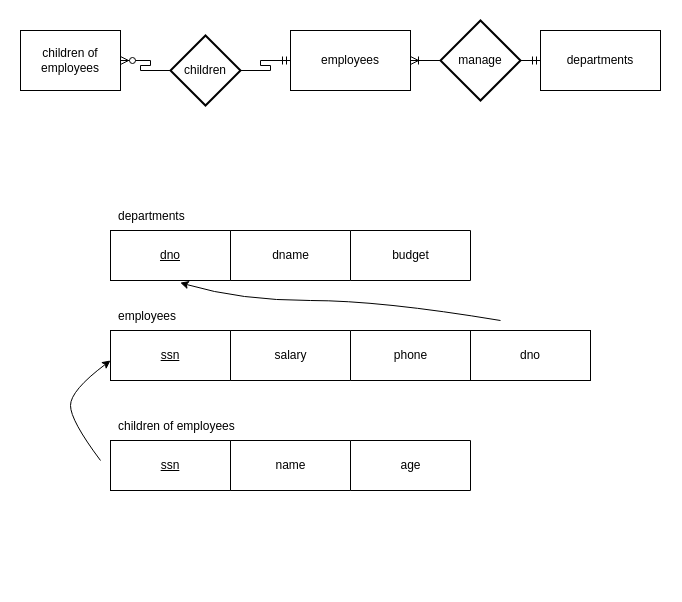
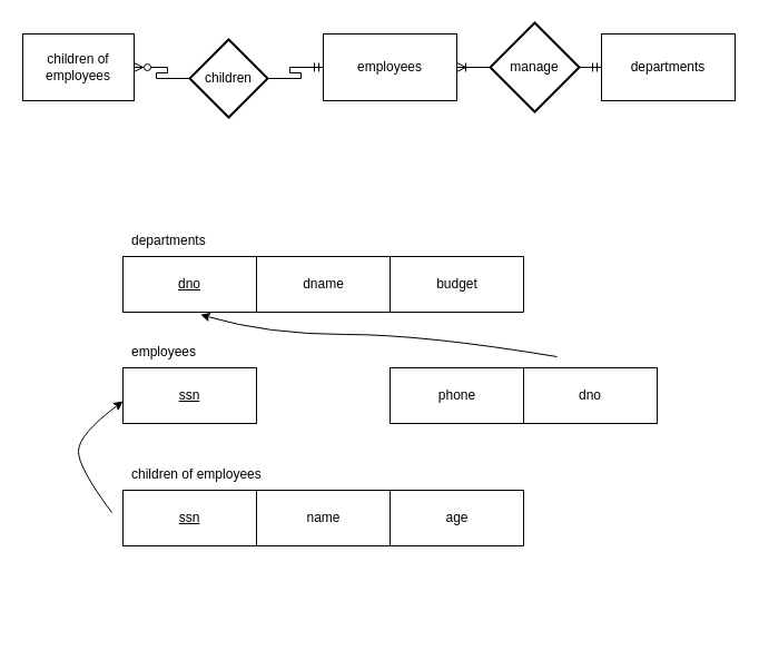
  <mxCell id="0" />
  <mxCell id="1" parent="0" />
  <mxCell id="2" value="employees" style="rounded=0;whiteSpace=wrap;html=1;" vertex="1" parent="1"><mxGeometry x="290" y="30" width="120" height="60" as="geometry" /></mxCell>
  <mxCell id="3" value="departments" style="rounded=0;whiteSpace=wrap;html=1;" vertex="1" parent="1"><mxGeometry x="540" y="30" width="120" height="60" as="geometry" /></mxCell>
  <mxCell id="4" value="children of employees" style="rounded=0;whiteSpace=wrap;html=1;" vertex="1" parent="1"><mxGeometry x="20" y="30" width="100" height="60" as="geometry" /></mxCell>
  <mxCell id="5" value="" style="edgeStyle=entityRelationEdgeStyle;fontSize=12;html=1;endArrow=ERzeroToMany;startArrow=none;rounded=0;entryX=1;entryY=0.5;entryDx=0;entryDy=0;" edge="1" parent="1" source="7" target="4"><mxGeometry width="100" height="100" relative="1" as="geometry"><mxPoint x="310" y="-10" as="sourcePoint" /><mxPoint x="390" y="-50" as="targetPoint" /></mxGeometry></mxCell>
  <mxCell id="6" value="" style="edgeStyle=entityRelationEdgeStyle;fontSize=12;html=1;endArrow=ERoneToMany;startArrow=ERmandOne;rounded=0;" edge="1" parent="1" source="3" target="2"><mxGeometry width="100" height="100" relative="1" as="geometry"><mxPoint x="370" y="130" as="sourcePoint" /><mxPoint x="470" y="30" as="targetPoint" /></mxGeometry></mxCell>
  <mxCell id="7" value="children" style="strokeWidth=2;html=1;shape=mxgraph.flowchart.decision;whiteSpace=wrap;" vertex="1" parent="1"><mxGeometry x="170" y="35" width="70" height="70" as="geometry" /></mxCell>
  <mxCell id="8" value="" style="edgeStyle=entityRelationEdgeStyle;fontSize=12;html=1;endArrow=none;startArrow=ERmandOne;rounded=0;entryX=1;entryY=0.5;entryDx=0;entryDy=0;" edge="1" parent="1" source="2" target="7"><mxGeometry width="100" height="100" relative="1" as="geometry"><mxPoint x="290" y="60" as="sourcePoint" /><mxPoint x="120" y="60" as="targetPoint" /></mxGeometry></mxCell>
  <mxCell id="9" value="manage" style="strokeWidth=2;html=1;shape=mxgraph.flowchart.decision;whiteSpace=wrap;" vertex="1" parent="1"><mxGeometry x="440" y="20" width="80" height="80" as="geometry" /></mxCell>
  <mxCell id="10" value="dno" style="rounded=0;whiteSpace=wrap;html=1;verticalAlign=middle;fontStyle=4" vertex="1" parent="1"><mxGeometry x="110" y="230" width="120" height="50" as="geometry" /></mxCell>
  <mxCell id="11" value="" style="shape=table;startSize=0;container=1;collapsible=1;childLayout=tableLayout;fixedRows=1;rowLines=0;fontStyle=0;align=center;resizeLast=1;strokeColor=none;fillColor=none;collapsible=0;" vertex="1" parent="1"><mxGeometry x="80" y="200" width="180" height="30" as="geometry" /></mxCell>
  <mxCell id="12" value="" style="shape=tableRow;horizontal=0;startSize=0;swimlaneHead=0;swimlaneBody=0;fillColor=none;collapsible=0;dropTarget=0;points=[[0,0.5],[1,0.5]];portConstraint=eastwest;top=0;left=0;right=0;bottom=0;" vertex="1" parent="11"><mxGeometry width="180" height="30" as="geometry" /></mxCell>
  <mxCell id="13" value="" style="shape=partialRectangle;connectable=0;fillColor=none;top=0;left=0;bottom=0;right=0;editable=1;overflow=hidden;" vertex="1" parent="12"><mxGeometry width="30" height="30" as="geometry"><mxRectangle width="30" height="30" as="alternateBounds" /></mxGeometry></mxCell>
  <mxCell id="14" value="departments" style="shape=partialRectangle;connectable=0;fillColor=none;top=0;left=0;bottom=0;right=0;align=left;spacingLeft=6;overflow=hidden;" vertex="1" parent="12"><mxGeometry x="30" width="150" height="30" as="geometry"><mxRectangle width="150" height="30" as="alternateBounds" /></mxGeometry></mxCell>
  <mxCell id="15" value="dname" style="verticalLabelPosition=middle;verticalAlign=middle;html=1;shape=mxgraph.basic.rect;fillColor2=none;strokeWidth=1;size=20;indent=100;labelPosition=center;align=center;" vertex="1" parent="1"><mxGeometry x="230" y="230" width="120" height="50" as="geometry" /></mxCell>
  <mxCell id="16" value="budget" style="verticalLabelPosition=middle;verticalAlign=middle;html=1;shape=mxgraph.basic.rect;fillColor2=none;strokeWidth=1;size=20;indent=5;labelPosition=center;align=center;" vertex="1" parent="1"><mxGeometry x="350" y="230" width="120" height="50" as="geometry" /></mxCell>
  <mxCell id="17" value="ssn" style="rounded=0;whiteSpace=wrap;html=1;verticalAlign=middle;fontStyle=4" vertex="1" parent="1"><mxGeometry x="110" y="330" width="120" height="50" as="geometry" /></mxCell>
  <mxCell id="18" value="" style="shape=table;startSize=0;container=1;collapsible=1;childLayout=tableLayout;fixedRows=1;rowLines=0;fontStyle=0;align=center;resizeLast=1;strokeColor=none;fillColor=none;collapsible=0;" vertex="1" parent="1"><mxGeometry x="80" y="300" width="180" height="30" as="geometry" /></mxCell>
  <mxCell id="19" value="" style="shape=tableRow;horizontal=0;startSize=0;swimlaneHead=0;swimlaneBody=0;fillColor=none;collapsible=0;dropTarget=0;points=[[0,0.5],[1,0.5]];portConstraint=eastwest;top=0;left=0;right=0;bottom=0;" vertex="1" parent="18"><mxGeometry width="180" height="30" as="geometry" /></mxCell>
  <mxCell id="20" value="" style="shape=partialRectangle;connectable=0;fillColor=none;top=0;left=0;bottom=0;right=0;editable=1;overflow=hidden;" vertex="1" parent="19"><mxGeometry width="30" height="30" as="geometry"><mxRectangle width="30" height="30" as="alternateBounds" /></mxGeometry></mxCell>
  <mxCell id="21" value="employees" style="shape=partialRectangle;connectable=0;fillColor=none;top=0;left=0;bottom=0;right=0;align=left;spacingLeft=6;overflow=hidden;" vertex="1" parent="19"><mxGeometry x="30" width="150" height="30" as="geometry"><mxRectangle width="150" height="30" as="alternateBounds" /></mxGeometry></mxCell>
- <mxCell id="22" value="salary" style="verticalLabelPosition=middle;verticalAlign=middle;html=1;shape=mxgraph.basic.rect;fillColor2=none;strokeWidth=1;size=20;indent=100;labelPosition=center;align=center;" vertex="1" parent="1"><mxGeometry x="230" y="330" width="120" height="50" as="geometry" /></mxCell>
  <mxCell id="23" value="phone" style="verticalLabelPosition=middle;verticalAlign=middle;html=1;shape=mxgraph.basic.rect;fillColor2=none;strokeWidth=1;size=20;indent=5;labelPosition=center;align=center;" vertex="1" parent="1"><mxGeometry x="350" y="330" width="120" height="50" as="geometry" /></mxCell>
  <mxCell id="24" value="ssn" style="rounded=0;whiteSpace=wrap;html=1;verticalAlign=middle;fontStyle=4" vertex="1" parent="1"><mxGeometry x="110" y="440" width="120" height="50" as="geometry" /></mxCell>
  <mxCell id="25" value="" style="shape=table;startSize=0;container=1;collapsible=1;childLayout=tableLayout;fixedRows=1;rowLines=0;fontStyle=0;align=center;resizeLast=1;strokeColor=none;fillColor=none;collapsible=0;" vertex="1" parent="1"><mxGeometry x="80" y="410" width="180" height="30" as="geometry" /></mxCell>
  <mxCell id="26" value="" style="shape=tableRow;horizontal=0;startSize=0;swimlaneHead=0;swimlaneBody=0;fillColor=none;collapsible=0;dropTarget=0;points=[[0,0.5],[1,0.5]];portConstraint=eastwest;top=0;left=0;right=0;bottom=0;" vertex="1" parent="25"><mxGeometry width="180" height="30" as="geometry" /></mxCell>
  <mxCell id="27" value="" style="shape=partialRectangle;connectable=0;fillColor=none;top=0;left=0;bottom=0;right=0;editable=1;overflow=hidden;" vertex="1" parent="26"><mxGeometry width="30" height="30" as="geometry"><mxRectangle width="30" height="30" as="alternateBounds" /></mxGeometry></mxCell>
  <mxCell id="28" value="children of employees" style="shape=partialRectangle;connectable=0;fillColor=none;top=0;left=0;bottom=0;right=0;align=left;spacingLeft=6;overflow=hidden;" vertex="1" parent="26"><mxGeometry x="30" width="150" height="30" as="geometry"><mxRectangle width="150" height="30" as="alternateBounds" /></mxGeometry></mxCell>
  <mxCell id="29" value="name" style="verticalLabelPosition=middle;verticalAlign=middle;html=1;shape=mxgraph.basic.rect;fillColor2=none;strokeWidth=1;size=20;indent=100;labelPosition=center;align=center;" vertex="1" parent="1"><mxGeometry x="230" y="440" width="120" height="50" as="geometry" /></mxCell>
  <mxCell id="30" value="age" style="verticalLabelPosition=middle;verticalAlign=middle;html=1;shape=mxgraph.basic.rect;fillColor2=none;strokeWidth=1;size=20;indent=5;labelPosition=center;align=center;" vertex="1" parent="1"><mxGeometry x="350" y="440" width="120" height="50" as="geometry" /></mxCell>
  <mxCell id="31" value="dno" style="rounded=0;whiteSpace=wrap;html=1;verticalAlign=middle;fontStyle=0" vertex="1" parent="1"><mxGeometry x="470" y="330" width="120" height="50" as="geometry" /></mxCell>
  <mxCell id="32" value="" style="curved=1;endArrow=classic;html=1;rounded=0;entryX=0.581;entryY=1.043;entryDx=0;entryDy=0;entryPerimeter=0;" edge="1" parent="1" target="10"><mxGeometry width="50" height="50" relative="1" as="geometry"><mxPoint x="500" y="320" as="sourcePoint" /><mxPoint x="180" y="290" as="targetPoint" /><Array as="points"><mxPoint x="380" y="300" /><mxPoint x="240" y="300" /></Array></mxGeometry></mxCell>
  <mxCell id="33" value="" style="curved=1;endArrow=classic;html=1;rounded=0;" edge="1" parent="1"><mxGeometry width="50" height="50" relative="1" as="geometry"><mxPoint x="100" y="460" as="sourcePoint" /><mxPoint x="110" y="360" as="targetPoint" /><Array as="points"><mxPoint x="70" y="420" /><mxPoint x="70" y="390" /></Array></mxGeometry></mxCell>
  <mxCell id="34" value="" style="shape=table;startSize=0;container=1;collapsible=1;childLayout=tableLayout;fixedRows=1;rowLines=0;fontStyle=0;align=center;resizeLast=1;strokeColor=none;fillColor=none;collapsible=0;" vertex="1" parent="1"><mxGeometry x="80" y="550" width="180" height="30" as="geometry" /></mxCell>
  <mxCell id="35" value="" style="shape=tableRow;horizontal=0;startSize=0;swimlaneHead=0;swimlaneBody=0;fillColor=none;collapsible=0;dropTarget=0;points=[[0,0.5],[1,0.5]];portConstraint=eastwest;top=0;left=0;right=0;bottom=0;" vertex="1" parent="34"><mxGeometry width="180" height="30" as="geometry" /></mxCell>
  <mxCell id="36" value="" style="shape=partialRectangle;connectable=0;fillColor=none;top=0;left=0;bottom=0;right=0;editable=1;overflow=hidden;" vertex="1" parent="35"><mxGeometry width="30" height="30" as="geometry"><mxRectangle width="30" height="30" as="alternateBounds" /></mxGeometry></mxCell>
  <mxCell id="37" value="" style="shape=partialRectangle;connectable=0;fillColor=none;top=0;left=0;bottom=0;right=0;align=left;spacingLeft=6;overflow=hidden;" vertex="1" parent="35"><mxGeometry x="30" width="150" height="30" as="geometry"><mxRectangle width="150" height="30" as="alternateBounds" /></mxGeometry></mxCell>
